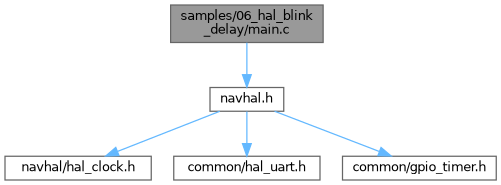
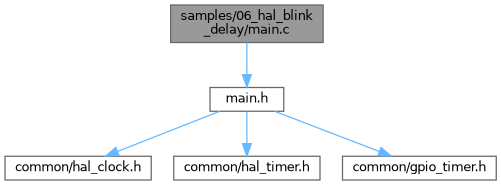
  digraph {
    node [color=grey40 fillcolor=white fontname=Helvetica fontsize=10 shape=box style=filled]
    edge [color=steelblue1 fontname=Helvetica fontsize=10 labelfontname=Helvetica labelfontsize=10 style=solid]
    n1 [color=gray40 fillcolor=grey60 fontcolor=black height=0.2 label="samples/06_hal_blink\l_delay/main.c" width=0.4]
-   n2 [height=0.2 label="navhal.h" width=0.4]
-   n3 [height=0.2 label="navhal/hal_clock.h" width=0.4]
-   n4 [height=0.2 label="common/hal_uart.h" width=0.4]
+   n2 [height=0.2 label="main.h" width=0.4]
+   n3 [height=0.2 label="common/hal_clock.h" width=0.4]
+   n4 [height=0.2 label="common/hal_timer.h" width=0.4]
    n5 [height=0.2 label="common/gpio_timer.h" width=0.4]
    n1 -> n2
    n2 -> n3
    n2 -> n4
    n2 -> n5
  }
